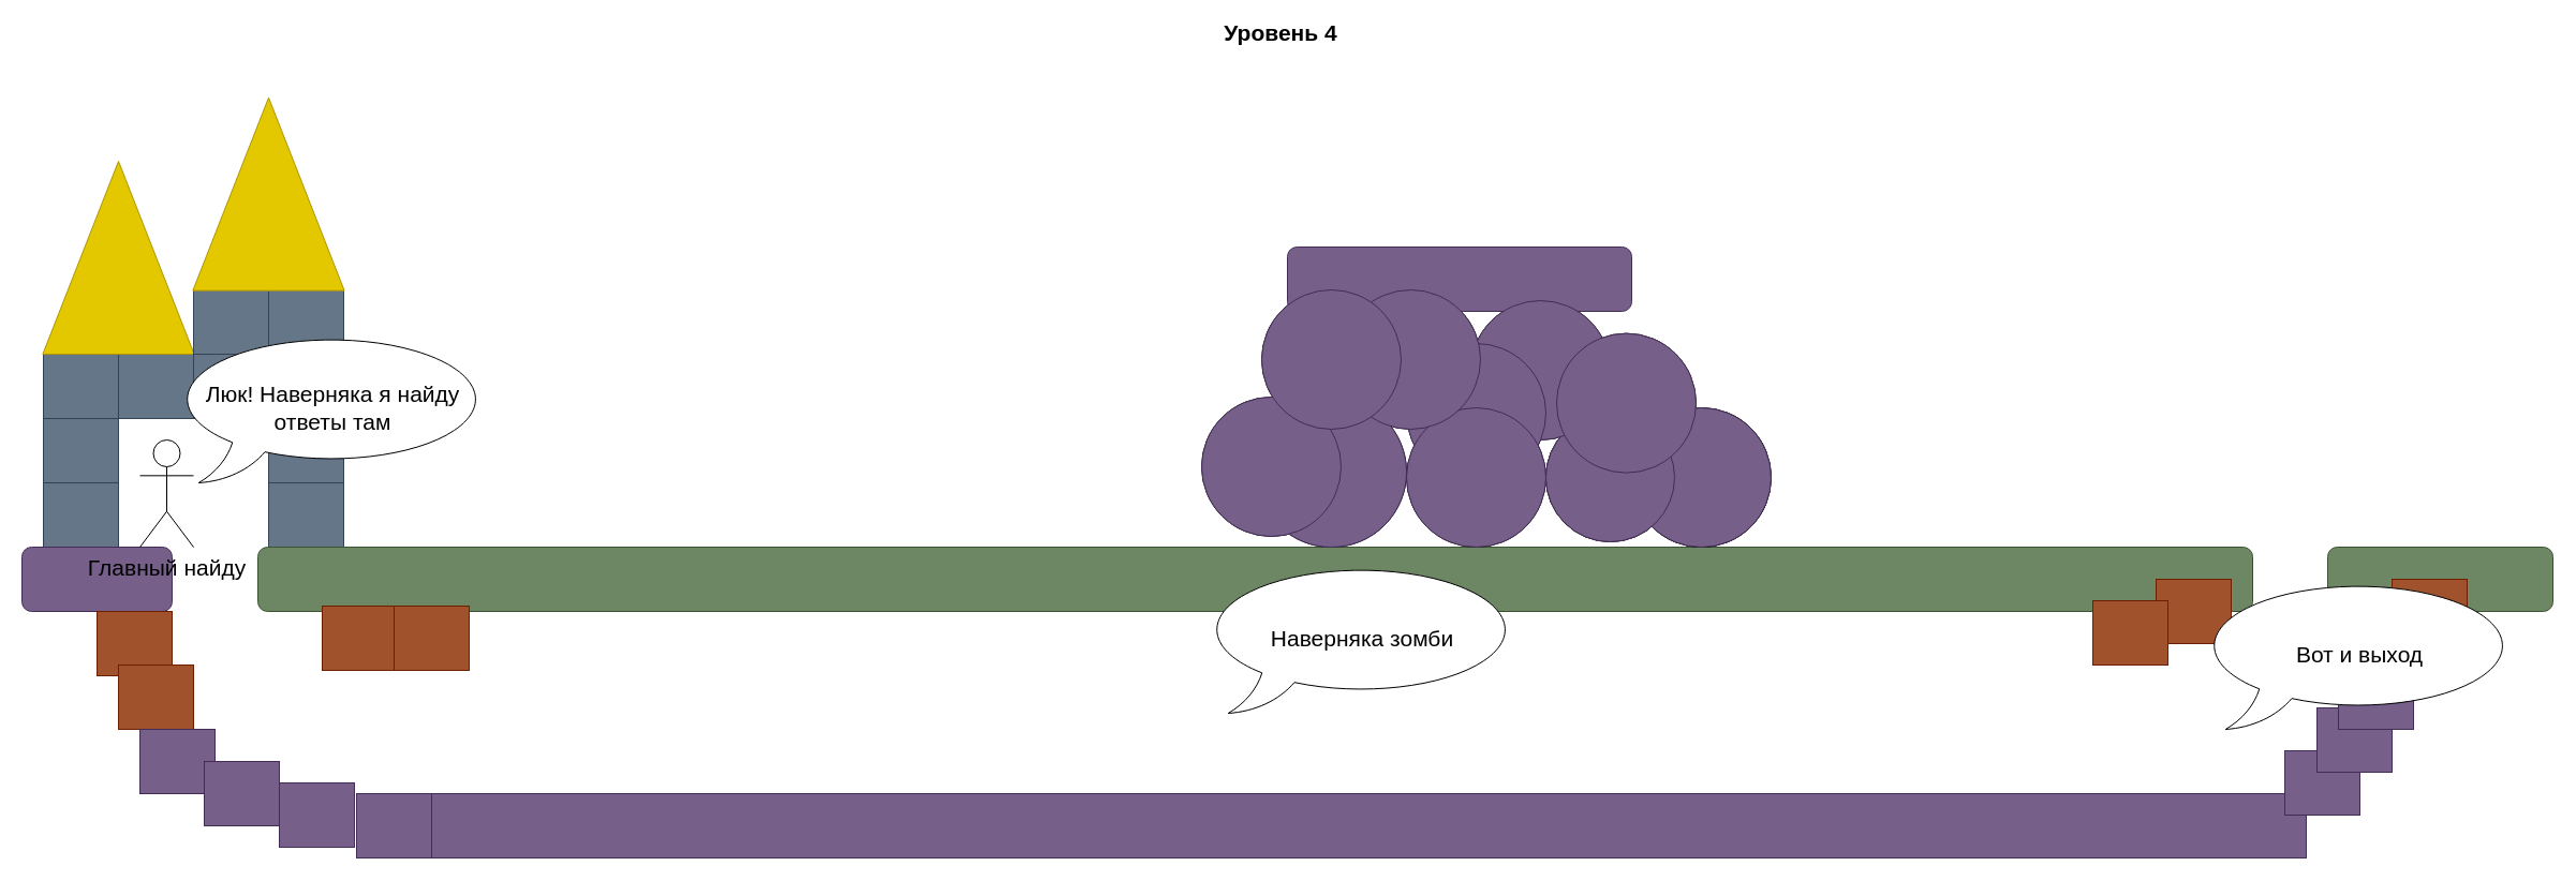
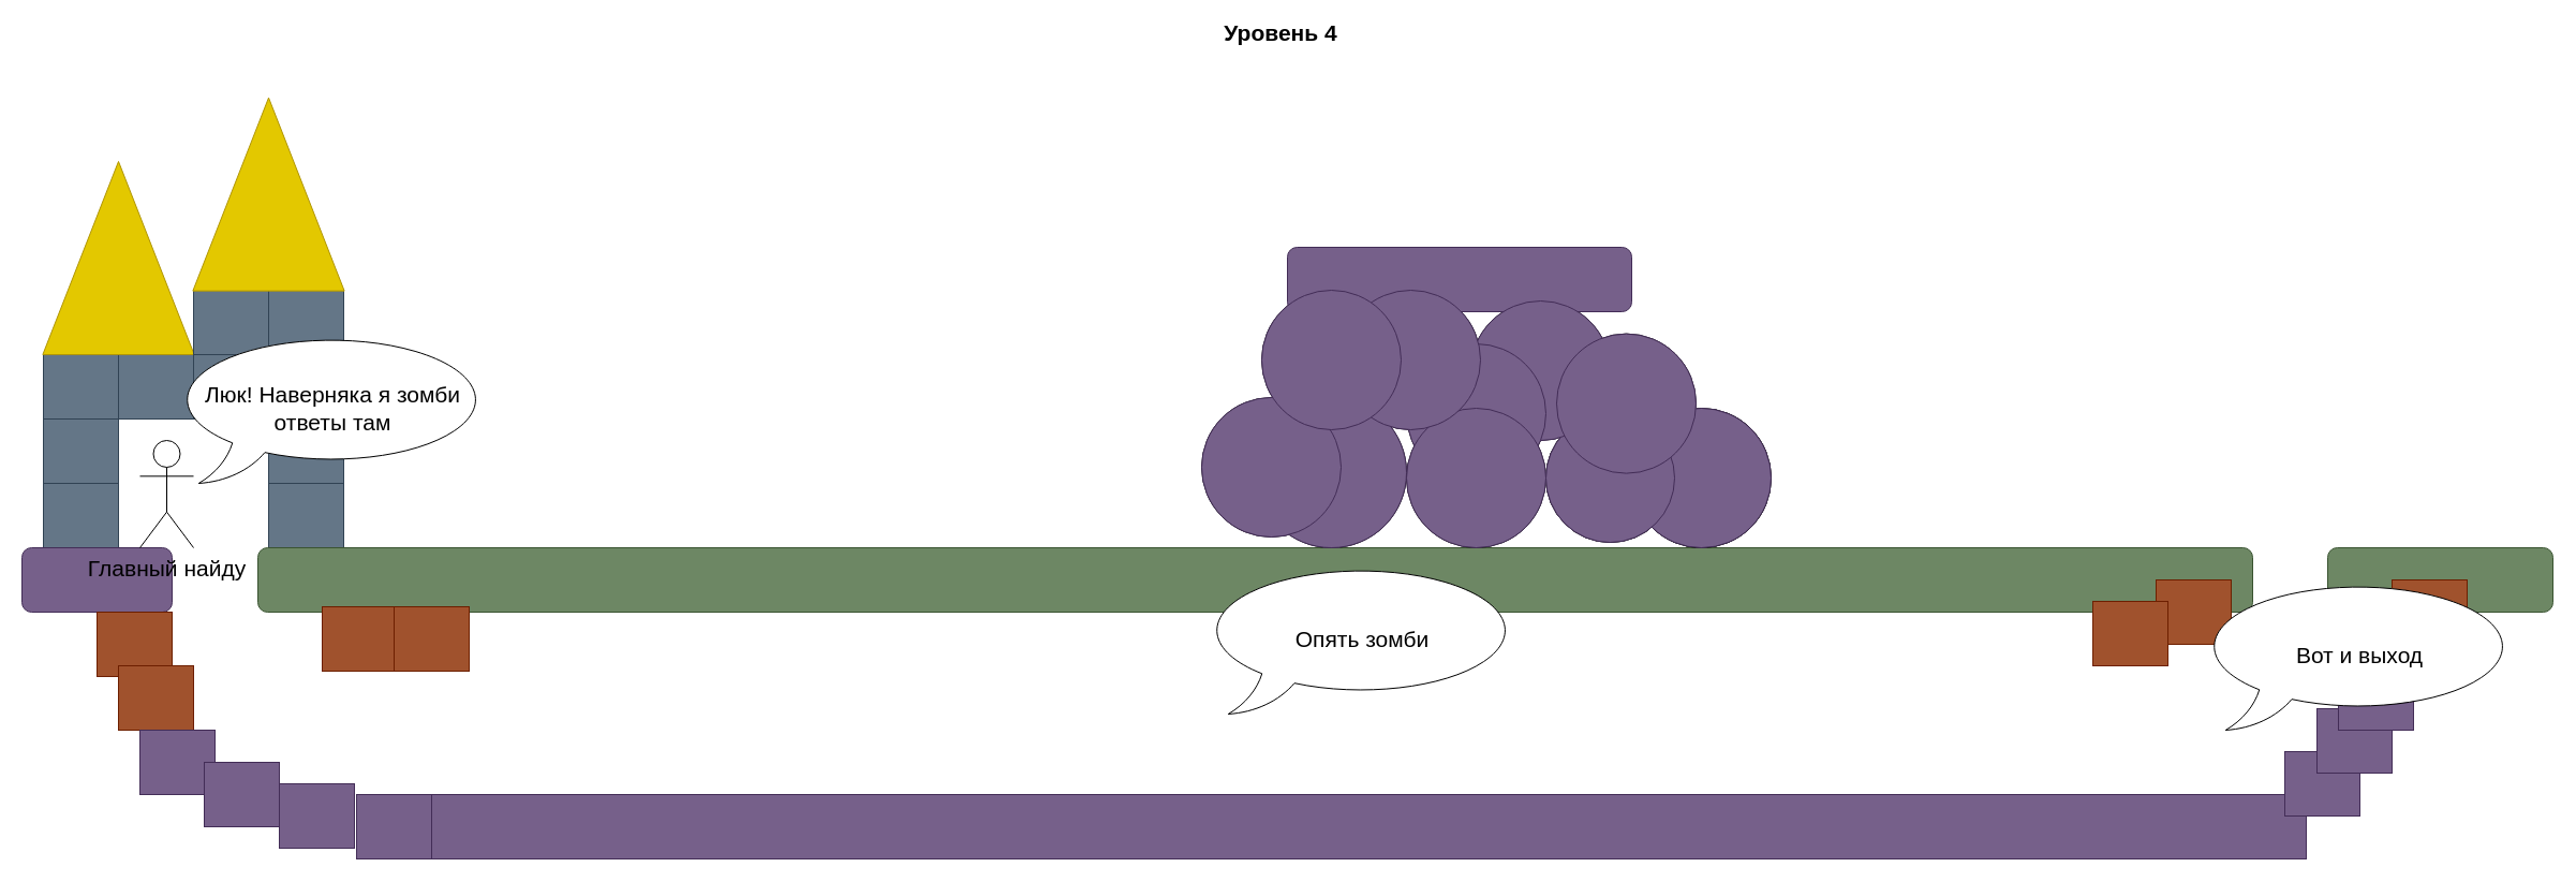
  <mxCell id="0" />
  <mxCell id="1" parent="0" />
  <mxCell id="2" value="Уровень 4" style="text;html=1;strokeColor=none;fillColor=none;align=center;verticalAlign=middle;whiteSpace=wrap;rounded=0;fontSize=21;fontStyle=1" parent="1" vertex="1"><mxGeometry x="889" y="20" width="610" height="20" as="geometry" /></mxCell>
  <mxCell id="3" value="" style="rounded=0;whiteSpace=wrap;html=1;fontSize=21;fillColor=#647687;strokeColor=#314354;fontColor=#ffffff;" parent="1" vertex="1"><mxGeometry x="40" y="450" width="70" height="60" as="geometry" /></mxCell>
  <mxCell id="4" value="" style="rounded=0;whiteSpace=wrap;html=1;fontSize=21;fillColor=#647687;strokeColor=#314354;fontColor=#ffffff;" parent="1" vertex="1"><mxGeometry x="40" y="390" width="70" height="60" as="geometry" /></mxCell>
  <mxCell id="5" value="" style="rounded=0;whiteSpace=wrap;html=1;fontSize=21;fillColor=#647687;strokeColor=#314354;fontColor=#ffffff;" parent="1" vertex="1"><mxGeometry x="40" y="330" width="70" height="60" as="geometry" /></mxCell>
  <mxCell id="6" value="" style="rounded=0;whiteSpace=wrap;html=1;fontSize=21;fillColor=#647687;strokeColor=#314354;fontColor=#ffffff;" parent="1" vertex="1"><mxGeometry x="110" y="330" width="70" height="60" as="geometry" /></mxCell>
  <mxCell id="7" value="" style="rounded=0;whiteSpace=wrap;html=1;fontSize=21;fillColor=#647687;strokeColor=#314354;fontColor=#ffffff;" parent="1" vertex="1"><mxGeometry x="250" y="390" width="70" height="60" as="geometry" /></mxCell>
  <mxCell id="8" value="" style="rounded=0;whiteSpace=wrap;html=1;fontSize=21;fillColor=#647687;strokeColor=#314354;fontColor=#ffffff;" parent="1" vertex="1"><mxGeometry x="250" y="450" width="70" height="60" as="geometry" /></mxCell>
  <mxCell id="9" value="" style="triangle;whiteSpace=wrap;html=1;fontSize=21;rotation=-90;fillColor=#e3c800;strokeColor=#B09500;fontColor=#ffffff;" parent="1" vertex="1"><mxGeometry x="20" y="169.38" width="180" height="141.25" as="geometry" /></mxCell>
  <mxCell id="10" value="" style="rounded=0;whiteSpace=wrap;html=1;fontSize=21;fillColor=#647687;strokeColor=#314354;fontColor=#ffffff;" parent="1" vertex="1"><mxGeometry x="180" y="270" width="70" height="60" as="geometry" /></mxCell>
  <mxCell id="11" value="" style="rounded=0;whiteSpace=wrap;html=1;fontSize=21;fillColor=#647687;strokeColor=#314354;fontColor=#ffffff;" parent="1" vertex="1"><mxGeometry x="250" y="270" width="70" height="60" as="geometry" /></mxCell>
  <mxCell id="12" value="" style="triangle;whiteSpace=wrap;html=1;fontSize=21;rotation=-90;fillColor=#e3c800;strokeColor=#B09500;fontColor=#ffffff;" parent="1" vertex="1"><mxGeometry x="160" y="110" width="180" height="141.25" as="geometry" /></mxCell>
  <mxCell id="13" value="" style="rounded=0;whiteSpace=wrap;html=1;fontSize=21;" parent="1" vertex="1"><mxGeometry x="250" y="330" width="70" height="60" as="geometry" /></mxCell>
  <mxCell id="14" value="" style="rounded=0;whiteSpace=wrap;html=1;fontSize=21;fillColor=#647687;strokeColor=#314354;fontColor=#ffffff;" parent="1" vertex="1"><mxGeometry x="180" y="330" width="70" height="60" as="geometry" /></mxCell>
  <mxCell id="15" value="" style="rounded=1;whiteSpace=wrap;html=1;fillColor=#76608a;strokeColor=#432D57;fontColor=#ffffff;" parent="1" vertex="1"><mxGeometry x="20" y="510" width="140" height="60" as="geometry" /></mxCell>
  <mxCell id="16" value="" style="rounded=1;whiteSpace=wrap;html=1;fillColor=#6d8764;strokeColor=#3A5431;fontColor=#ffffff;" parent="1" vertex="1"><mxGeometry x="240" y="510" width="1860" height="60" as="geometry" /></mxCell>
  <mxCell id="17" value="" style="rounded=1;whiteSpace=wrap;html=1;fillColor=#6d8764;strokeColor=#3A5431;fontColor=#ffffff;" parent="1" vertex="1"><mxGeometry x="2170" y="510" width="210" height="60" as="geometry" /></mxCell>
  <mxCell id="18" value="" style="rounded=0;whiteSpace=wrap;html=1;fontSize=21;fillColor=#a0522d;strokeColor=#6D1F00;fontColor=#ffffff;" parent="1" vertex="1"><mxGeometry x="90" y="570" width="70" height="60" as="geometry" /></mxCell>
  <mxCell id="19" value="" style="rounded=0;whiteSpace=wrap;html=1;fontSize=21;fillColor=#a0522d;strokeColor=#6D1F00;fontColor=#ffffff;" parent="1" vertex="1"><mxGeometry x="110" y="620" width="70" height="60" as="geometry" /></mxCell>
  <mxCell id="20" value="" style="rounded=0;whiteSpace=wrap;html=1;fontSize=21;fillColor=#76608a;strokeColor=#432D57;fontColor=#ffffff;" parent="1" vertex="1"><mxGeometry x="130" y="680" width="70" height="60" as="geometry" /></mxCell>
  <mxCell id="21" value="" style="rounded=0;whiteSpace=wrap;html=1;fontSize=21;" parent="1" vertex="1"><mxGeometry x="190" y="710" width="70" height="60" as="geometry" /></mxCell>
  <mxCell id="22" value="" style="rounded=0;whiteSpace=wrap;html=1;fontSize=21;fillColor=#a0522d;strokeColor=#6D1F00;fontColor=#ffffff;" parent="1" vertex="1"><mxGeometry x="300" y="565" width="70" height="60" as="geometry" /></mxCell>
  <mxCell id="23" value="" style="rounded=0;whiteSpace=wrap;html=1;fontSize=21;fillColor=#a0522d;strokeColor=#6D1F00;fontColor=#ffffff;" parent="1" vertex="1"><mxGeometry x="367" y="565" width="70" height="60" as="geometry" /></mxCell>
  <mxCell id="24" value="" style="rounded=0;whiteSpace=wrap;html=1;fontSize=21;" parent="1" vertex="1"><mxGeometry x="260" y="730" width="70" height="60" as="geometry" /></mxCell>
  <mxCell id="25" value="" style="rounded=0;whiteSpace=wrap;html=1;fontSize=21;" parent="1" vertex="1"><mxGeometry x="332" y="740" width="70" height="60" as="geometry" /></mxCell>
  <mxCell id="26" value="" style="rounded=0;whiteSpace=wrap;html=1;fontSize=21;fillColor=#76608a;strokeColor=#432D57;fontColor=#ffffff;" parent="1" vertex="1"><mxGeometry x="402" y="740" width="1748" height="60" as="geometry" /></mxCell>
  <mxCell id="27" value="" style="rounded=0;whiteSpace=wrap;html=1;fontSize=21;" parent="1" vertex="1"><mxGeometry x="1951" y="560" width="70" height="60" as="geometry" /></mxCell>
  <mxCell id="28" value="" style="rounded=0;whiteSpace=wrap;html=1;fontSize=21;" parent="1" vertex="1"><mxGeometry x="2010" y="540" width="70" height="60" as="geometry" /></mxCell>
  <mxCell id="29" value="" style="rounded=0;whiteSpace=wrap;html=1;fontSize=21;" parent="1" vertex="1"><mxGeometry x="2130" y="700" width="70" height="60" as="geometry" /></mxCell>
  <mxCell id="30" value="" style="rounded=0;whiteSpace=wrap;html=1;fontSize=21;" parent="1" vertex="1"><mxGeometry x="2160" y="660" width="70" height="60" as="geometry" /></mxCell>
  <mxCell id="31" value="" style="rounded=0;whiteSpace=wrap;html=1;fontSize=21;" parent="1" vertex="1"><mxGeometry x="2180" y="620" width="70" height="60" as="geometry" /></mxCell>
  <mxCell id="32" value="" style="rounded=0;whiteSpace=wrap;html=1;fontSize=21;" parent="1" vertex="1"><mxGeometry x="2200" y="580" width="70" height="60" as="geometry" /></mxCell>
  <mxCell id="33" value="" style="rounded=0;whiteSpace=wrap;html=1;fontSize=21;" parent="1" vertex="1"><mxGeometry x="2230" y="540" width="70" height="60" as="geometry" /></mxCell>
- <mxCell id="34" value="&lt;font style=&quot;font-size: 21px&quot;&gt;Люк! Наверняка я найду ответы там&lt;/font&gt;" style="whiteSpace=wrap;html=1;shape=mxgraph.basic.oval_callout" parent="1" vertex="1"><mxGeometry x="160" y="310" width="300" height="140" as="geometry" /></mxCell>
- <mxCell id="35" value="&lt;span style=&quot;font-size: 21px&quot;&gt;Наверняка зомби&lt;/span&gt;" style="whiteSpace=wrap;html=1;shape=mxgraph.basic.oval_callout" parent="1" vertex="1"><mxGeometry x="1120" y="525" width="300" height="140" as="geometry" /></mxCell>
+ <mxCell id="34" value="&lt;font style=&quot;font-size: 21px&quot;&gt;Люк! Наверняка я зомби ответы там&lt;/font&gt;" style="whiteSpace=wrap;html=1;shape=mxgraph.basic.oval_callout" parent="1" vertex="1"><mxGeometry x="160" y="310" width="300" height="140" as="geometry" /></mxCell>
+ <mxCell id="35" value="&lt;span style=&quot;font-size: 21px&quot;&gt;Опять зомби&lt;/span&gt;" style="whiteSpace=wrap;html=1;shape=mxgraph.basic.oval_callout" parent="1" vertex="1"><mxGeometry x="1120" y="525" width="300" height="140" as="geometry" /></mxCell>
  <mxCell id="36" value="Главный найду" style="shape=umlActor;verticalLabelPosition=bottom;verticalAlign=top;html=1;outlineConnect=0;fontSize=21;" parent="1" vertex="1"><mxGeometry x="130" y="410" width="50" height="100" as="geometry" /></mxCell>
  <mxCell id="37" value="" style="ellipse;whiteSpace=wrap;html=1;aspect=fixed;" parent="1" vertex="1"><mxGeometry x="1171" y="370" width="140" height="140" as="geometry" /></mxCell>
  <mxCell id="38" value="" style="ellipse;whiteSpace=wrap;html=1;aspect=fixed;" parent="1" vertex="1"><mxGeometry x="1311" y="380" width="130" height="130" as="geometry" /></mxCell>
  <mxCell id="39" value="" style="ellipse;whiteSpace=wrap;html=1;aspect=fixed;" parent="1" vertex="1"><mxGeometry x="1441" y="385" width="120" height="120" as="geometry" /></mxCell>
  <mxCell id="40" value="" style="ellipse;whiteSpace=wrap;html=1;aspect=fixed;" parent="1" vertex="1"><mxGeometry x="1176" y="270" width="130" height="130" as="geometry" /></mxCell>
  <mxCell id="41" value="" style="ellipse;whiteSpace=wrap;html=1;aspect=fixed;" parent="1" vertex="1"><mxGeometry x="1521" y="380" width="130" height="130" as="geometry" /></mxCell>
  <mxCell id="42" value="" style="ellipse;whiteSpace=wrap;html=1;aspect=fixed;" parent="1" vertex="1"><mxGeometry x="1250" y="270" width="130" height="130" as="geometry" /></mxCell>
  <mxCell id="43" value="" style="ellipse;whiteSpace=wrap;html=1;aspect=fixed;" parent="1" vertex="1"><mxGeometry x="1371" y="280" width="130" height="130" as="geometry" /></mxCell>
  <mxCell id="44" value="" style="ellipse;whiteSpace=wrap;html=1;aspect=fixed;" parent="1" vertex="1"><mxGeometry x="1311" y="320" width="130" height="130" as="geometry" /></mxCell>
  <mxCell id="45" value="" style="ellipse;whiteSpace=wrap;html=1;aspect=fixed;" parent="1" vertex="1"><mxGeometry x="1451" y="310.63" width="130" height="130" as="geometry" /></mxCell>
  <mxCell id="46" value="" style="rounded=1;whiteSpace=wrap;html=1;fillColor=#76608a;strokeColor=#432D57;fontColor=#ffffff;" parent="1" vertex="1"><mxGeometry x="1200" y="230" width="321" height="60" as="geometry" /></mxCell>
  <mxCell id="47" value="" style="ellipse;whiteSpace=wrap;html=1;aspect=fixed;" parent="1" vertex="1"><mxGeometry x="1120" y="370" width="130" height="130" as="geometry" /></mxCell>
  <mxCell id="48" value="" style="rounded=0;whiteSpace=wrap;html=1;fontSize=21;fillColor=#76608a;strokeColor=#432D57;fontColor=#ffffff;" vertex="1" parent="1"><mxGeometry x="402" y="740" width="1748" height="60" as="geometry" /></mxCell>
  <mxCell id="49" value="" style="rounded=0;whiteSpace=wrap;html=1;fontSize=21;" vertex="1" parent="1"><mxGeometry x="332" y="740" width="70" height="60" as="geometry" /></mxCell>
  <mxCell id="50" value="" style="rounded=0;whiteSpace=wrap;html=1;fontSize=21;" vertex="1" parent="1"><mxGeometry x="260" y="730" width="70" height="60" as="geometry" /></mxCell>
  <mxCell id="51" value="" style="rounded=0;whiteSpace=wrap;html=1;fontSize=21;" vertex="1" parent="1"><mxGeometry x="190" y="710" width="70" height="60" as="geometry" /></mxCell>
  <mxCell id="52" value="" style="rounded=0;whiteSpace=wrap;html=1;fontSize=21;fillColor=#76608a;strokeColor=#432D57;fontColor=#ffffff;" vertex="1" parent="1"><mxGeometry x="402" y="740" width="1748" height="60" as="geometry" /></mxCell>
  <mxCell id="53" value="" style="rounded=0;whiteSpace=wrap;html=1;fontSize=21;fillColor=#76608a;strokeColor=#432D57;fontColor=#ffffff;" vertex="1" parent="1"><mxGeometry x="332" y="740" width="70" height="60" as="geometry" /></mxCell>
  <mxCell id="54" value="" style="rounded=0;whiteSpace=wrap;html=1;fontSize=21;fillColor=#76608a;strokeColor=#432D57;fontColor=#ffffff;" vertex="1" parent="1"><mxGeometry x="260" y="730" width="70" height="60" as="geometry" /></mxCell>
  <mxCell id="55" value="" style="rounded=0;whiteSpace=wrap;html=1;fontSize=21;fillColor=#76608a;strokeColor=#432D57;fontColor=#ffffff;" vertex="1" parent="1"><mxGeometry x="190" y="710" width="70" height="60" as="geometry" /></mxCell>
  <mxCell id="56" value="" style="rounded=0;whiteSpace=wrap;html=1;fontSize=21;" vertex="1" parent="1"><mxGeometry x="2010" y="540" width="70" height="60" as="geometry" /></mxCell>
  <mxCell id="57" value="" style="rounded=0;whiteSpace=wrap;html=1;fontSize=21;" vertex="1" parent="1"><mxGeometry x="1951" y="560" width="70" height="60" as="geometry" /></mxCell>
  <mxCell id="58" value="" style="rounded=0;whiteSpace=wrap;html=1;fontSize=21;" vertex="1" parent="1"><mxGeometry x="2130" y="700" width="70" height="60" as="geometry" /></mxCell>
  <mxCell id="59" value="" style="rounded=0;whiteSpace=wrap;html=1;fontSize=21;" vertex="1" parent="1"><mxGeometry x="2160" y="660" width="70" height="60" as="geometry" /></mxCell>
  <mxCell id="60" value="" style="rounded=0;whiteSpace=wrap;html=1;fontSize=21;" vertex="1" parent="1"><mxGeometry x="2230" y="540" width="70" height="60" as="geometry" /></mxCell>
  <mxCell id="61" value="" style="rounded=0;whiteSpace=wrap;html=1;fontSize=21;" vertex="1" parent="1"><mxGeometry x="2180" y="620" width="70" height="60" as="geometry" /></mxCell>
  <mxCell id="62" value="" style="ellipse;whiteSpace=wrap;html=1;aspect=fixed;" vertex="1" parent="1"><mxGeometry x="1521" y="380" width="130" height="130" as="geometry" /></mxCell>
  <mxCell id="63" value="" style="ellipse;whiteSpace=wrap;html=1;aspect=fixed;" vertex="1" parent="1"><mxGeometry x="1441" y="385" width="120" height="120" as="geometry" /></mxCell>
  <mxCell id="64" value="" style="rounded=0;whiteSpace=wrap;html=1;fontSize=21;fillColor=#a0522d;strokeColor=#6D1F00;fontColor=#ffffff;" vertex="1" parent="1"><mxGeometry x="2010" y="540" width="70" height="60" as="geometry" /></mxCell>
  <mxCell id="65" value="" style="rounded=0;whiteSpace=wrap;html=1;fontSize=21;fillColor=#a0522d;strokeColor=#6D1F00;fontColor=#ffffff;" vertex="1" parent="1"><mxGeometry x="1951" y="560" width="70" height="60" as="geometry" /></mxCell>
  <mxCell id="66" value="" style="rounded=0;whiteSpace=wrap;html=1;fontSize=21;fillColor=#76608a;strokeColor=#432D57;fontColor=#ffffff;" vertex="1" parent="1"><mxGeometry x="2130" y="700" width="70" height="60" as="geometry" /></mxCell>
  <mxCell id="67" value="" style="rounded=0;whiteSpace=wrap;html=1;fontSize=21;fillColor=#76608a;strokeColor=#432D57;fontColor=#ffffff;" vertex="1" parent="1"><mxGeometry x="2160" y="660" width="70" height="60" as="geometry" /></mxCell>
  <mxCell id="68" value="" style="rounded=0;whiteSpace=wrap;html=1;fontSize=21;fillColor=#a0522d;strokeColor=#6D1F00;fontColor=#ffffff;" vertex="1" parent="1"><mxGeometry x="2230" y="540" width="70" height="60" as="geometry" /></mxCell>
  <mxCell id="69" value="" style="rounded=0;whiteSpace=wrap;html=1;fontSize=21;fillColor=#76608a;strokeColor=#432D57;fontColor=#ffffff;" vertex="1" parent="1"><mxGeometry x="2180" y="620" width="70" height="60" as="geometry" /></mxCell>
  <mxCell id="70" value="" style="ellipse;whiteSpace=wrap;html=1;aspect=fixed;fillColor=#76608a;strokeColor=#432D57;fontColor=#ffffff;" vertex="1" parent="1"><mxGeometry x="1521" y="380" width="130" height="130" as="geometry" /></mxCell>
  <mxCell id="71" value="" style="ellipse;whiteSpace=wrap;html=1;aspect=fixed;fillColor=#76608a;strokeColor=#432D57;fontColor=#ffffff;" vertex="1" parent="1"><mxGeometry x="1441" y="385" width="120" height="120" as="geometry" /></mxCell>
  <mxCell id="72" value="" style="ellipse;whiteSpace=wrap;html=1;aspect=fixed;fillColor=#76608a;strokeColor=#432D57;fontColor=#ffffff;" vertex="1" parent="1"><mxGeometry x="1371" y="280" width="130" height="130" as="geometry" /></mxCell>
  <mxCell id="73" value="" style="ellipse;whiteSpace=wrap;html=1;aspect=fixed;fillColor=#76608a;strokeColor=#432D57;fontColor=#ffffff;" vertex="1" parent="1"><mxGeometry x="1451" y="310.63" width="130" height="130" as="geometry" /></mxCell>
  <mxCell id="74" value="" style="ellipse;whiteSpace=wrap;html=1;aspect=fixed;fillColor=#76608a;strokeColor=#432D57;fontColor=#ffffff;" vertex="1" parent="1"><mxGeometry x="1311" y="320" width="130" height="130" as="geometry" /></mxCell>
  <mxCell id="75" value="" style="ellipse;whiteSpace=wrap;html=1;aspect=fixed;fillColor=#76608a;strokeColor=#432D57;fontColor=#ffffff;" vertex="1" parent="1"><mxGeometry x="1311" y="380" width="130" height="130" as="geometry" /></mxCell>
  <mxCell id="76" value="" style="ellipse;whiteSpace=wrap;html=1;aspect=fixed;fillColor=#76608a;strokeColor=#432D57;fontColor=#ffffff;" vertex="1" parent="1"><mxGeometry x="1171" y="370" width="140" height="140" as="geometry" /></mxCell>
  <mxCell id="77" value="" style="ellipse;whiteSpace=wrap;html=1;aspect=fixed;fillColor=#76608a;strokeColor=#432D57;fontColor=#ffffff;" vertex="1" parent="1"><mxGeometry x="1250" y="270" width="130" height="130" as="geometry" /></mxCell>
  <mxCell id="78" value="" style="ellipse;whiteSpace=wrap;html=1;aspect=fixed;fillColor=#76608a;strokeColor=#432D57;fontColor=#ffffff;" vertex="1" parent="1"><mxGeometry x="1120" y="370" width="130" height="130" as="geometry" /></mxCell>
  <mxCell id="79" value="" style="ellipse;whiteSpace=wrap;html=1;aspect=fixed;fillColor=#76608a;strokeColor=#432D57;fontColor=#ffffff;" vertex="1" parent="1"><mxGeometry x="1176" y="270" width="130" height="130" as="geometry" /></mxCell>
  <mxCell id="80" value="&lt;font style=&quot;font-size: 21px&quot;&gt;Вот и выход&lt;span style=&quot;color: rgba(0 , 0 , 0 , 0) ; font-family: monospace ; font-size: 0px&quot;&gt;%3CmxGraphModel%3E%3Croot%3E%3CmxCell%20id%3D%220%22%2F%3E%3CmxCell%20id%3D%221%22%20parent%3D%220%22%2F%3E%3CmxCell%20id%3D%222%22%20value%3D%22%26lt%3Bfont%20style%3D%26quot%3Bfont-size%3A%2021px%26quot%3B%26gt%3B%D0%9B%D1%8E%D0%BA!%20%D0%9D%D0%B0%D0%B2%D0%B5%D1%80%D0%BD%D1%8F%D0%BA%D0%B0%20%D1%8F%20%D0%BD%D0%B0%D0%B9%D0%B4%D1%83%20%D0%BE%D1%82%D0%B2%D0%B5%D1%82%D1%8B%20%D1%82%D0%B0%D0%BC%26lt%3B%2Ffont%26gt%3B%22%20style%3D%22whiteSpace%3Dwrap%3Bhtml%3D1%3Bshape%3Dmxgraph.basic.oval_callout%22%20vertex%3D%221%22%20parent%3D%221%22%3E%3CmxGeometry%20x%3D%22-620%22%20y%3D%22300%22%20width%3D%22300%22%20height%3D%22140%22%20as%3D%22geometry%22%2F%3E%3C%2FmxCell%3E%3C%2Froot%3E%3C%2FmxGraphModel%3E&lt;/span&gt;&lt;br&gt;&lt;/font&gt;" style="whiteSpace=wrap;html=1;shape=mxgraph.basic.oval_callout" parent="1" vertex="1"><mxGeometry x="2050" y="540" width="300" height="140" as="geometry" /></mxCell>
